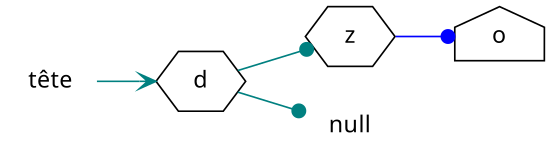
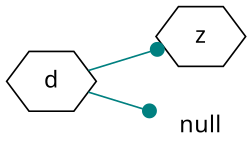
  digraph {
    rankdir=LR
    node [fontname=Courrier shape=plaintext]
    edge [arrowhead=dot color=teal]
-   n1 [label="tête"]
    n2 [label=d shape=hexagon]
    n3 [label=z shape=hexagon]
    n4 [label=null]
-   n5 [label=o shape=house]
-   n1 -> n2 [arrowhead=vee]
    n2 -> n3
    n2 -> n4
-   n3 -> n5 [color=blue]
  }
